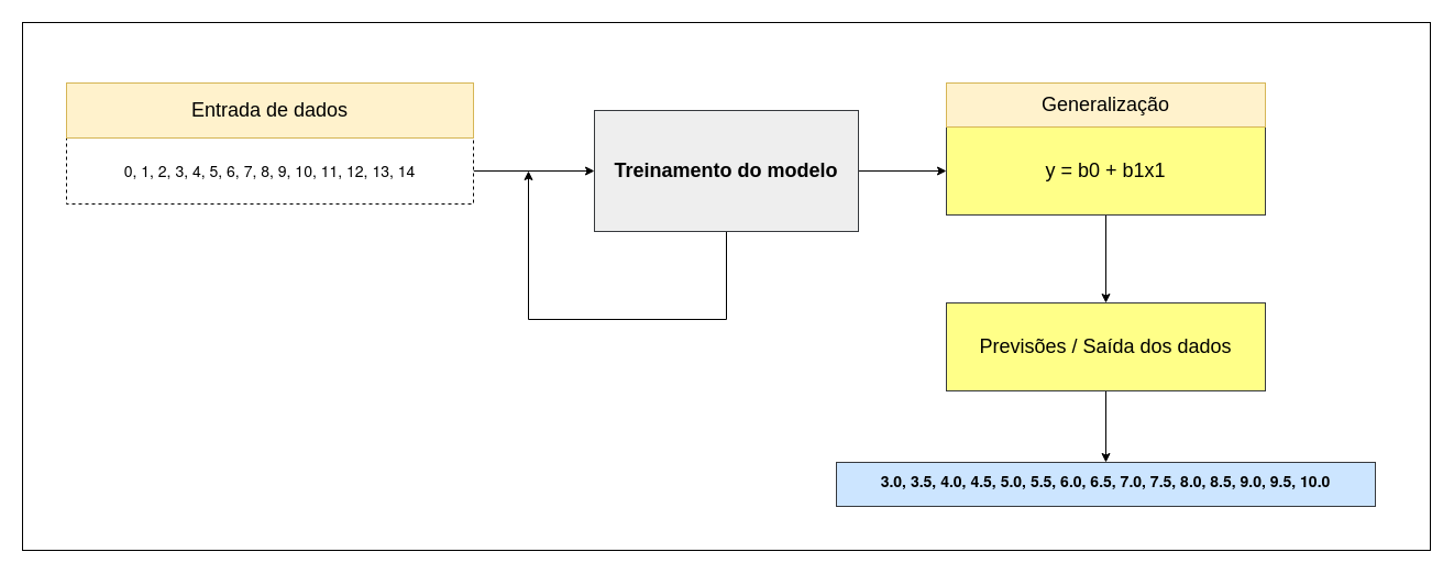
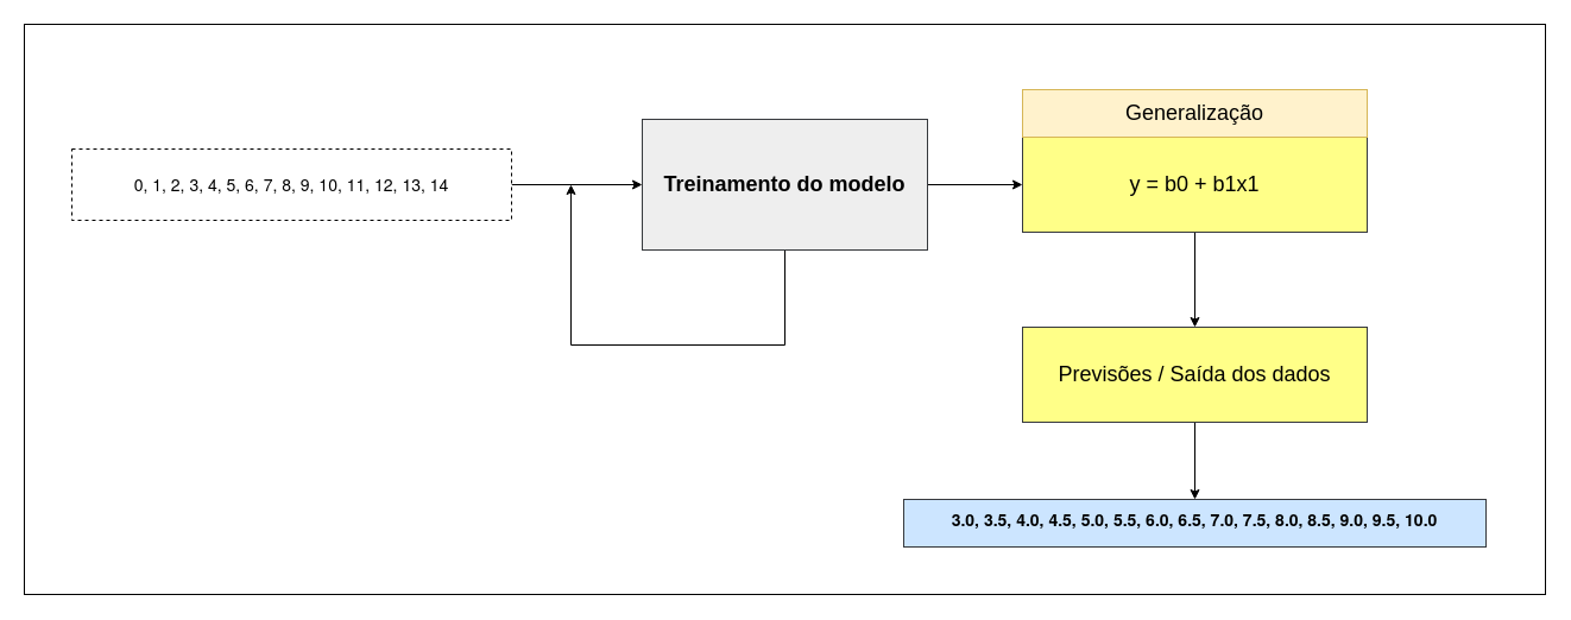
  <mxCell id="0" />
  <mxCell id="1" parent="0" />
  <mxCell id="2" value="" style="rounded=0;whiteSpace=wrap;html=1;fontSize=18;" vertex="1" parent="1"><mxGeometry x="20" y="20" width="1280" height="480" as="geometry" /></mxCell>
  <mxCell id="3" value="" style="edgeStyle=orthogonalEdgeStyle;rounded=0;orthogonalLoop=1;jettySize=auto;html=1;strokeWidth=1;fontSize=18;" edge="1" parent="1" source="4" target="13"><mxGeometry relative="1" as="geometry" /></mxCell>
  <mxCell id="4" value="y = b0 + b1x1" style="text;html=1;strokeColor=#36393d;fillColor=#ffff88;align=center;verticalAlign=middle;whiteSpace=wrap;rounded=0;fontSize=18;" vertex="1" parent="1"><mxGeometry x="860" y="115" width="290" height="80" as="geometry" /></mxCell>
  <mxCell id="5" style="edgeStyle=orthogonalEdgeStyle;rounded=0;orthogonalLoop=1;jettySize=auto;html=1;entryX=0;entryY=0.5;entryDx=0;entryDy=0;strokeWidth=1;fontSize=18;" edge="1" parent="1" source="6" target="9"><mxGeometry relative="1" as="geometry" /></mxCell>
  <mxCell id="6" value="&lt;span style=&quot;font-family: &amp;#34;helvetica neue&amp;#34; , &amp;#34;helvetica&amp;#34; , &amp;#34;arial&amp;#34; , sans-serif ; font-size: 14px ; text-align: left ; background-color: rgb(255 , 255 , 255)&quot;&gt;0, 1, 2, 3, 4, 5, 6, 7, 8, 9, 10, 11, 12, 13, 14&lt;/span&gt;" style="rounded=0;whiteSpace=wrap;html=1;fontSize=18;dashed=1;" vertex="1" parent="1"><mxGeometry x="60" y="125" width="370" height="60" as="geometry" /></mxCell>
  <mxCell id="7" value="" style="edgeStyle=orthogonalEdgeStyle;rounded=0;orthogonalLoop=1;jettySize=auto;html=1;strokeWidth=1;fontSize=18;" edge="1" parent="1" source="9"><mxGeometry relative="1" as="geometry"><mxPoint x="480" y="155" as="targetPoint" /><Array as="points"><mxPoint x="660" y="290" /><mxPoint x="480" y="290" /></Array></mxGeometry></mxCell>
  <mxCell id="8" style="edgeStyle=orthogonalEdgeStyle;rounded=0;orthogonalLoop=1;jettySize=auto;html=1;strokeWidth=1;fontSize=18;" edge="1" parent="1" source="9" target="4"><mxGeometry relative="1" as="geometry" /></mxCell>
  <mxCell id="9" value="&lt;b&gt;Treinamento do modelo&lt;/b&gt;" style="rounded=0;whiteSpace=wrap;html=1;fontSize=18;fillColor=#eeeeee;strokeColor=#36393d;" vertex="1" parent="1"><mxGeometry x="540" y="100" width="240" height="110" as="geometry" /></mxCell>
- <mxCell id="10" value="Entrada de dados" style="text;html=1;strokeColor=#d6b656;fillColor=#fff2cc;align=center;verticalAlign=middle;whiteSpace=wrap;rounded=0;fontSize=18;" vertex="1" parent="1"><mxGeometry x="60" y="75" width="370" height="50" as="geometry" /></mxCell>
  <mxCell id="11" value="Generalização" style="text;html=1;strokeColor=#d6b656;fillColor=#fff2cc;align=center;verticalAlign=middle;whiteSpace=wrap;rounded=0;fontSize=18;" vertex="1" parent="1"><mxGeometry x="860" y="75" width="290" height="40" as="geometry" /></mxCell>
  <mxCell id="12" style="edgeStyle=orthogonalEdgeStyle;rounded=0;orthogonalLoop=1;jettySize=auto;html=1;strokeWidth=1;fontSize=18;" edge="1" parent="1" source="13" target="14"><mxGeometry relative="1" as="geometry" /></mxCell>
  <mxCell id="13" value="Previsões / Saída dos dados" style="text;html=1;strokeColor=#36393d;fillColor=#ffff88;align=center;verticalAlign=middle;whiteSpace=wrap;rounded=0;fontSize=18;" vertex="1" parent="1"><mxGeometry x="860" y="275" width="290" height="80" as="geometry" /></mxCell>
  <mxCell id="14" value="&lt;span style=&quot;color: rgb(0 , 0 , 0) ; font-family: &amp;#34;helvetica neue&amp;#34; , &amp;#34;helvetica&amp;#34; , &amp;#34;arial&amp;#34; , sans-serif ; font-size: 14px ; font-style: normal ; letter-spacing: normal ; text-indent: 0px ; text-transform: none ; word-spacing: 0px ; display: inline ; float: none&quot;&gt;&lt;b&gt;3.0, 3.5, 4.0, 4.5, 5.0, 5.5, 6.0, 6.5, 7.0, 7.5, 8.0, 8.5, 9.0, 9.5, 10.0&lt;/b&gt;&lt;/span&gt;" style="text;whiteSpace=wrap;html=1;fontSize=18;fillColor=#cce5ff;strokeColor=#36393d;align=center;" vertex="1" parent="1"><mxGeometry x="760" y="420" width="490" height="40" as="geometry" /></mxCell>
